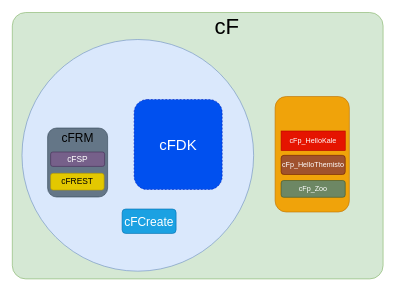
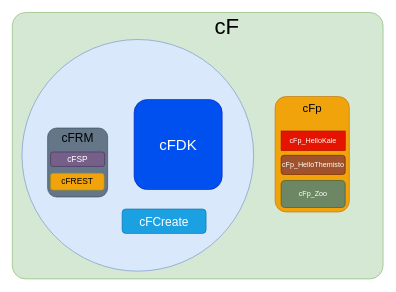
  <mxCell id="0" />
  <mxCell id="1" parent="0" />
  <mxCell id="2" value="" style="rounded=1;whiteSpace=wrap;html=1;fillColor=#d5e8d4;strokeColor=#82b366;arcSize=5;" vertex="1" parent="1"><mxGeometry x="20" y="20" width="618" height="444" as="geometry" /></mxCell>
  <mxCell id="3" value="" style="ellipse;whiteSpace=wrap;html=1;aspect=fixed;fillColor=#dae8fc;strokeColor=#6c8ebf;" vertex="1" parent="1"><mxGeometry x="36.12" y="65" width="386.12" height="386.12" as="geometry" /></mxCell>
  <mxCell id="4" value="" style="rounded=1;whiteSpace=wrap;html=1;fillColor=#f0a30a;fontColor=#000000;strokeColor=#BD7000;" vertex="1" parent="1"><mxGeometry x="458" y="160" width="123.75" height="192.5" as="geometry" /></mxCell>
+ <mxCell id="5" value="cFp" style="text;html=1;strokeColor=none;fillColor=none;align=center;verticalAlign=middle;whiteSpace=wrap;rounded=0;fontSize=19;" vertex="1" parent="1"><mxGeometry x="489.87" y="170" width="60" height="19" as="geometry" /></mxCell>
  <mxCell id="6" value="cFp_HelloKale" style="whiteSpace=wrap;html=1;fontSize=12;fillColor=#e51400;fontColor=#ffffff;strokeColor=#B20000;rounded=0;" vertex="1" parent="1"><mxGeometry x="468" y="217.5" width="106.88" height="32.5" as="geometry" /></mxCell>
  <mxCell id="7" value="cFp_HelloThemisto" style="rounded=1;whiteSpace=wrap;html=1;fontSize=12;fillColor=#a0522d;fontColor=#ffffff;strokeColor=#6D1F00;" vertex="1" parent="1"><mxGeometry x="468" y="258.06" width="106.88" height="31.94" as="geometry" /></mxCell>
- <mxCell id="8" value="cFp_Zoo" style="rounded=1;whiteSpace=wrap;html=1;fontSize=12;fillColor=#6d8764;fontColor=#ffffff;strokeColor=#3A5431;" vertex="1" parent="1"><mxGeometry x="468" y="300" width="106.88" height="28" as="geometry" /></mxCell>
- <mxCell id="9" value="cFDK" style="rounded=1;whiteSpace=wrap;html=1;fontSize=25;fillColor=#0050ef;fontColor=#ffffff;strokeColor=#001DBC;dashed=1;" vertex="1" parent="1"><mxGeometry x="223" y="165" width="146.82" height="150" as="geometry" /></mxCell>
+ <mxCell id="8" value="cFp_Zoo" style="rounded=1;whiteSpace=wrap;html=1;fontSize=12;fillColor=#6d8764;fontColor=#ffffff;strokeColor=#3A5431;" vertex="1" parent="1"><mxGeometry x="468" y="300" width="106.88" height="45" as="geometry" /></mxCell>
+ <mxCell id="9" value="cFDK" style="rounded=1;whiteSpace=wrap;html=1;fontSize=25;fillColor=#0050ef;fontColor=#ffffff;strokeColor=#001DBC;" vertex="1" parent="1"><mxGeometry x="223" y="165" width="146.82" height="150" as="geometry" /></mxCell>
  <mxCell id="10" value="" style="rounded=1;whiteSpace=wrap;html=1;fontSize=9;fillColor=#647687;fontColor=#ffffff;strokeColor=#314354;" vertex="1" parent="1"><mxGeometry x="78.87" y="212.5" width="100" height="115" as="geometry" /></mxCell>
  <mxCell id="11" value="cFRM" style="text;html=1;strokeColor=none;fillColor=none;align=center;verticalAlign=middle;whiteSpace=wrap;rounded=0;fontSize=20;" vertex="1" parent="1"><mxGeometry x="98.87" y="219" width="60" height="19" as="geometry" /></mxCell>
  <mxCell id="12" value="cFSP" style="rounded=1;whiteSpace=wrap;html=1;fontSize=14;fillColor=#76608a;fontColor=#ffffff;strokeColor=#432D57;" vertex="1" parent="1"><mxGeometry x="83.87" y="252.5" width="90" height="24" as="geometry" /></mxCell>
- <mxCell id="13" value="cFREST" style="rounded=1;whiteSpace=wrap;html=1;fontSize=14;fillColor=#e3c800;fontColor=#000000;strokeColor=#B09500;" vertex="1" parent="1"><mxGeometry x="83.87" y="288" width="89.13" height="28" as="geometry" /></mxCell>
- <mxCell id="14" value="cFCreate" style="rounded=1;whiteSpace=wrap;html=1;fontSize=20;fillColor=#1ba1e2;fontColor=#ffffff;strokeColor=#006EAF;" vertex="1" parent="1"><mxGeometry x="203" y="347.5" width="90" height="40.75" as="geometry" /></mxCell>
+ <mxCell id="13" value="cFREST" style="rounded=1;whiteSpace=wrap;html=1;fontSize=14;fillColor=#f0a30a;fontColor=#000000;strokeColor=#B09500;" vertex="1" parent="1"><mxGeometry x="83.87" y="288" width="89.13" height="28" as="geometry" /></mxCell>
+ <mxCell id="14" value="cFCreate" style="rounded=1;whiteSpace=wrap;html=1;fontSize=20;fillColor=#1ba1e2;fontColor=#ffffff;strokeColor=#006EAF;" vertex="1" parent="1"><mxGeometry x="203" y="347.5" width="140" height="40.75" as="geometry" /></mxCell>
  <mxCell id="15" value="cF" style="text;html=1;strokeColor=none;fillColor=none;align=center;verticalAlign=middle;whiteSpace=wrap;rounded=0;fontSize=37;" vertex="1" parent="1"><mxGeometry x="348" y="30" width="60" height="30" as="geometry" /></mxCell>
